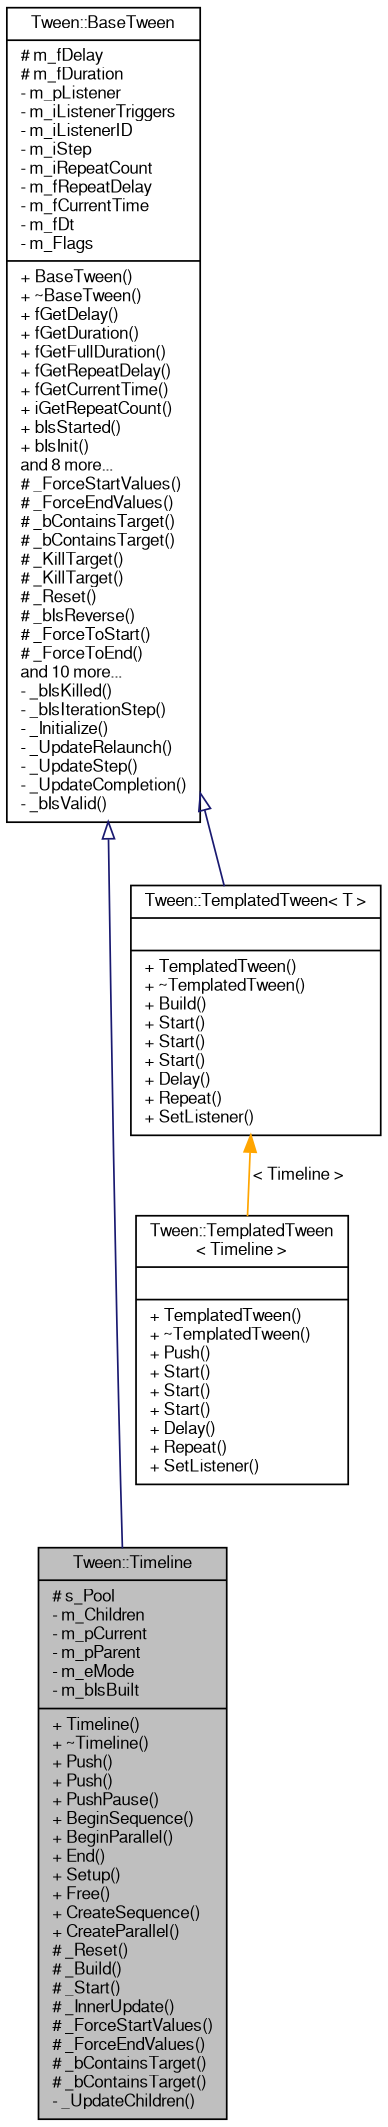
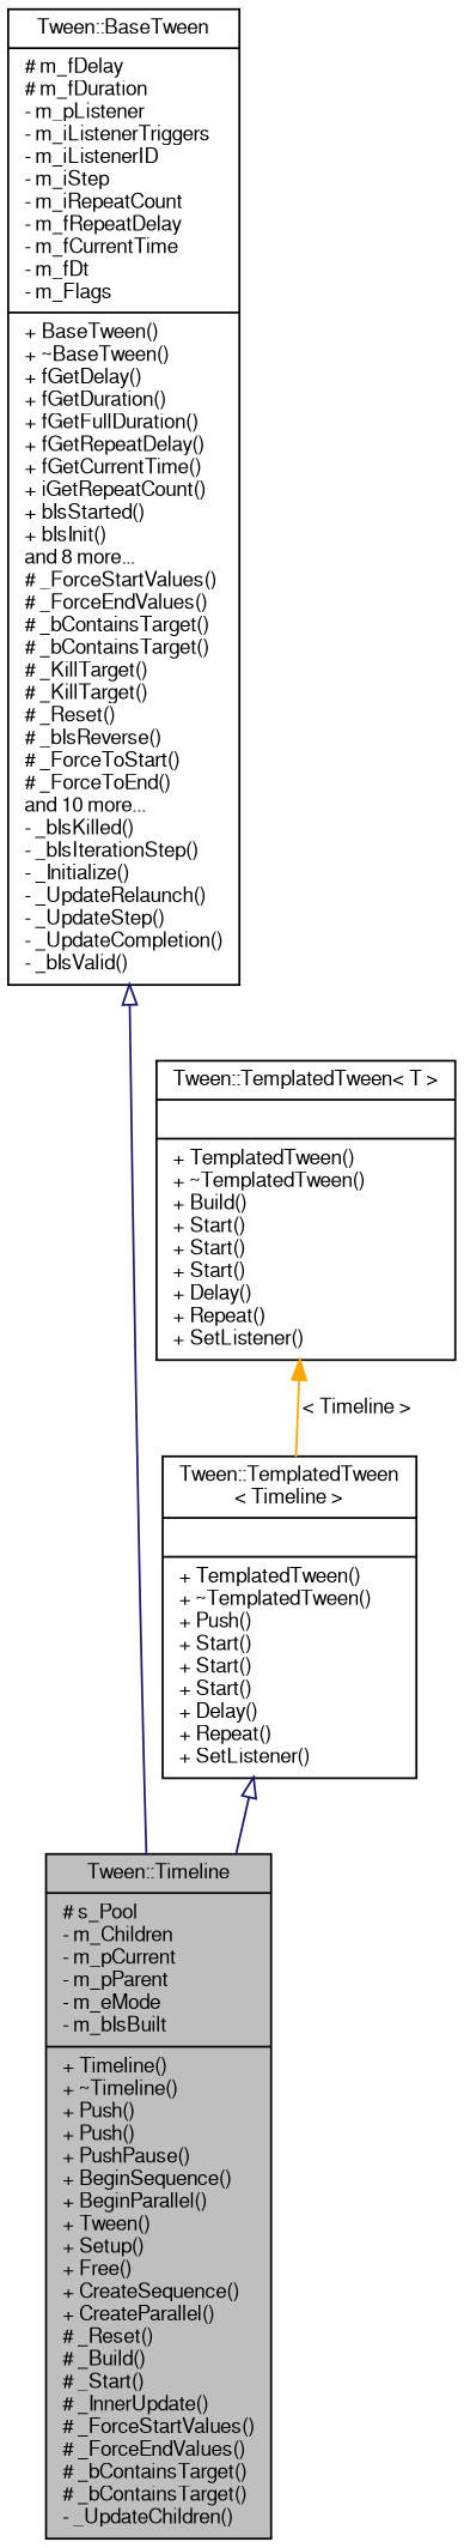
  digraph {
    node [color=black fontname=FreeSans fontsize=10 shape=record]
    edge [arrowtail=onormal color=midnightblue dir=back fontname=FreeSans fontsize=10 labelfontname=FreeSans labelfontsize=10 style=solid]
-   n1 [fillcolor=grey75 fontcolor=black height=0.2 label="{Tween::Timeline\n|# s_Pool\l- m_Children\l- m_pCurrent\l- m_pParent\l- m_eMode\l- m_bIsBuilt\l|+ Timeline()\l+ ~Timeline()\l+ Push()\l+ Push()\l+ PushPause()\l+ BeginSequence()\l+ BeginParallel()\l+ End()\l+ Setup()\l+ Free()\l+ CreateSequence()\l+ CreateParallel()\l# _Reset()\l# _Build()\l# _Start()\l# _InnerUpdate()\l# _ForceStartValues()\l# _ForceEndValues()\l# _bContainsTarget()\l# _bContainsTarget()\l- _UpdateChildren()\l}" style=filled width=0.4]
+   n1 [fillcolor=grey75 fontcolor=black height=0.2 label="{Tween::Timeline\n|# s_Pool\l- m_Children\l- m_pCurrent\l- m_pParent\l- m_eMode\l- m_bIsBuilt\l|+ Timeline()\l+ ~Timeline()\l+ Push()\l+ Push()\l+ PushPause()\l+ BeginSequence()\l+ BeginParallel()\l+ Tween()\l+ Setup()\l+ Free()\l+ CreateSequence()\l+ CreateParallel()\l# _Reset()\l# _Build()\l# _Start()\l# _InnerUpdate()\l# _ForceStartValues()\l# _ForceEndValues()\l# _bContainsTarget()\l# _bContainsTarget()\l- _UpdateChildren()\l}" style=filled width=0.4]
    n2 [height=0.2 label="{Tween::TemplatedTween\l\< Timeline \>\n||+ TemplatedTween()\l+ ~TemplatedTween()\l+ Push()\l+ Start()\l+ Start()\l+ Start()\l+ Delay()\l+ Repeat()\l+ SetListener()\l}" width=0.4]
    n3 [height=0.2 label="{Tween::BaseTween\n|# m_fDelay\l# m_fDuration\l- m_pListener\l- m_iListenerTriggers\l- m_iListenerID\l- m_iStep\l- m_iRepeatCount\l- m_fRepeatDelay\l- m_fCurrentTime\l- m_fDt\l- m_Flags\l|+ BaseTween()\l+ ~BaseTween()\l+ fGetDelay()\l+ fGetDuration()\l+ fGetFullDuration()\l+ fGetRepeatDelay()\l+ fGetCurrentTime()\l+ iGetRepeatCount()\l+ bIsStarted()\l+ bIsInit()\land 8 more...\l# _ForceStartValues()\l# _ForceEndValues()\l# _bContainsTarget()\l# _bContainsTarget()\l# _KillTarget()\l# _KillTarget()\l# _Reset()\l# _bIsReverse()\l# _ForceToStart()\l# _ForceToEnd()\land 10 more...\l- _bIsKilled()\l- _bIsIterationStep()\l- _Initialize()\l- _UpdateRelaunch()\l- _UpdateStep()\l- _UpdateCompletion()\l- _bIsValid()\l}" width=0.4]
    n4 [height=0.2 label="{Tween::TemplatedTween\< T \>\n||+ TemplatedTween()\l+ ~TemplatedTween()\l+ Build()\l+ Start()\l+ Start()\l+ Start()\l+ Delay()\l+ Repeat()\l+ SetListener()\l}" width=0.4]
+   n2 -> n1
    n3 -> n1
-   n3 -> n4
    n4 -> n2 [color=orange label=" \< Timeline \>" arrowtail=""]
  }
